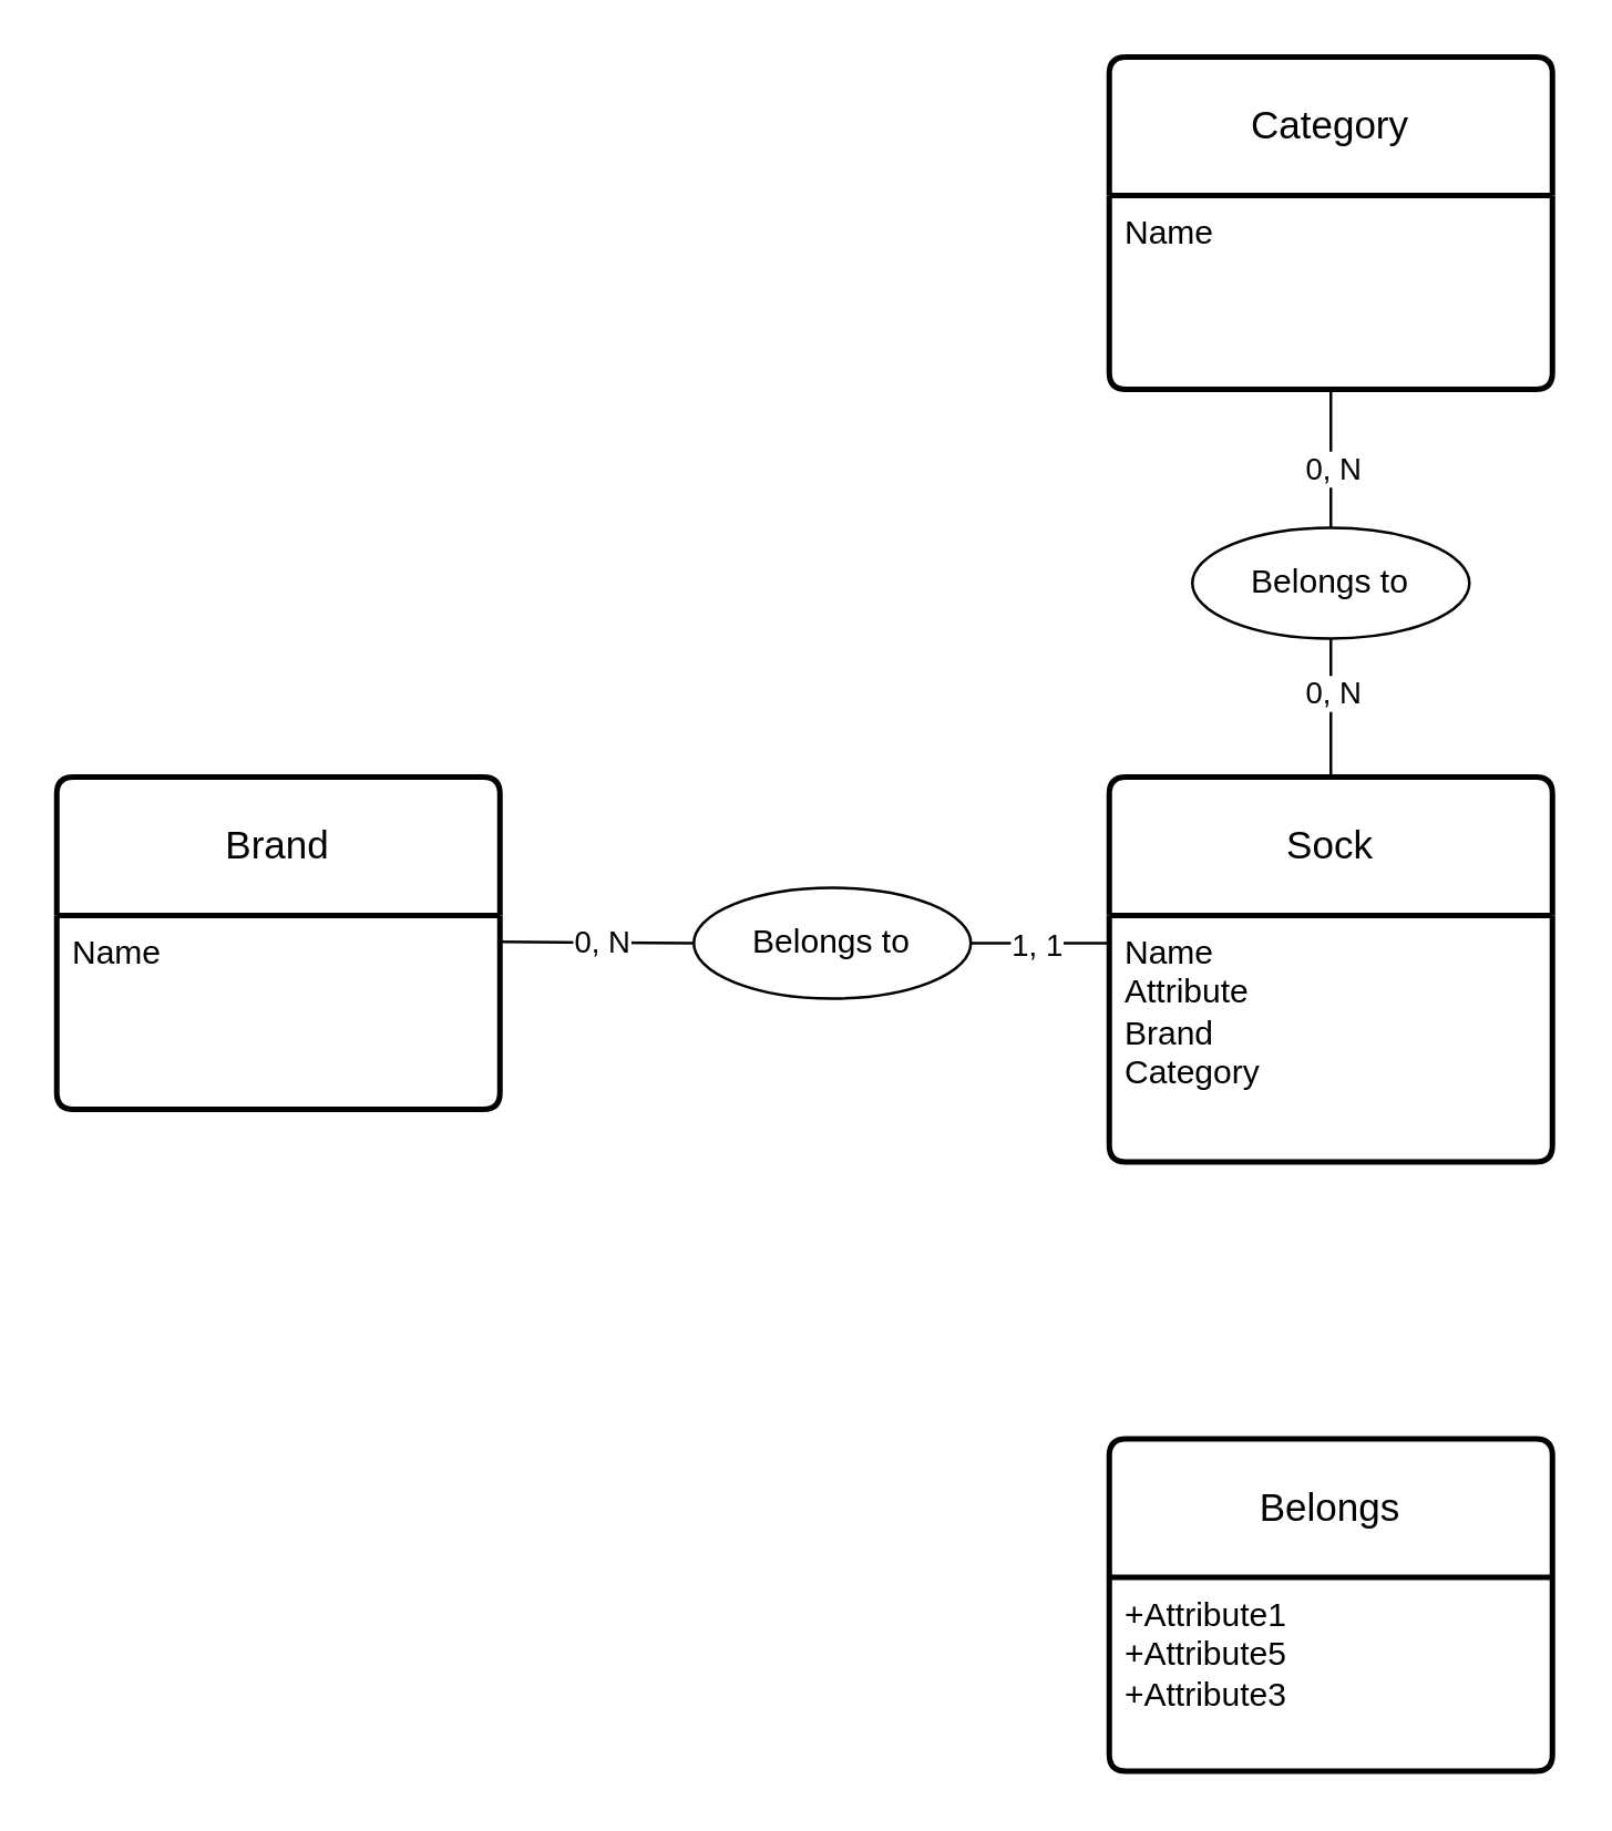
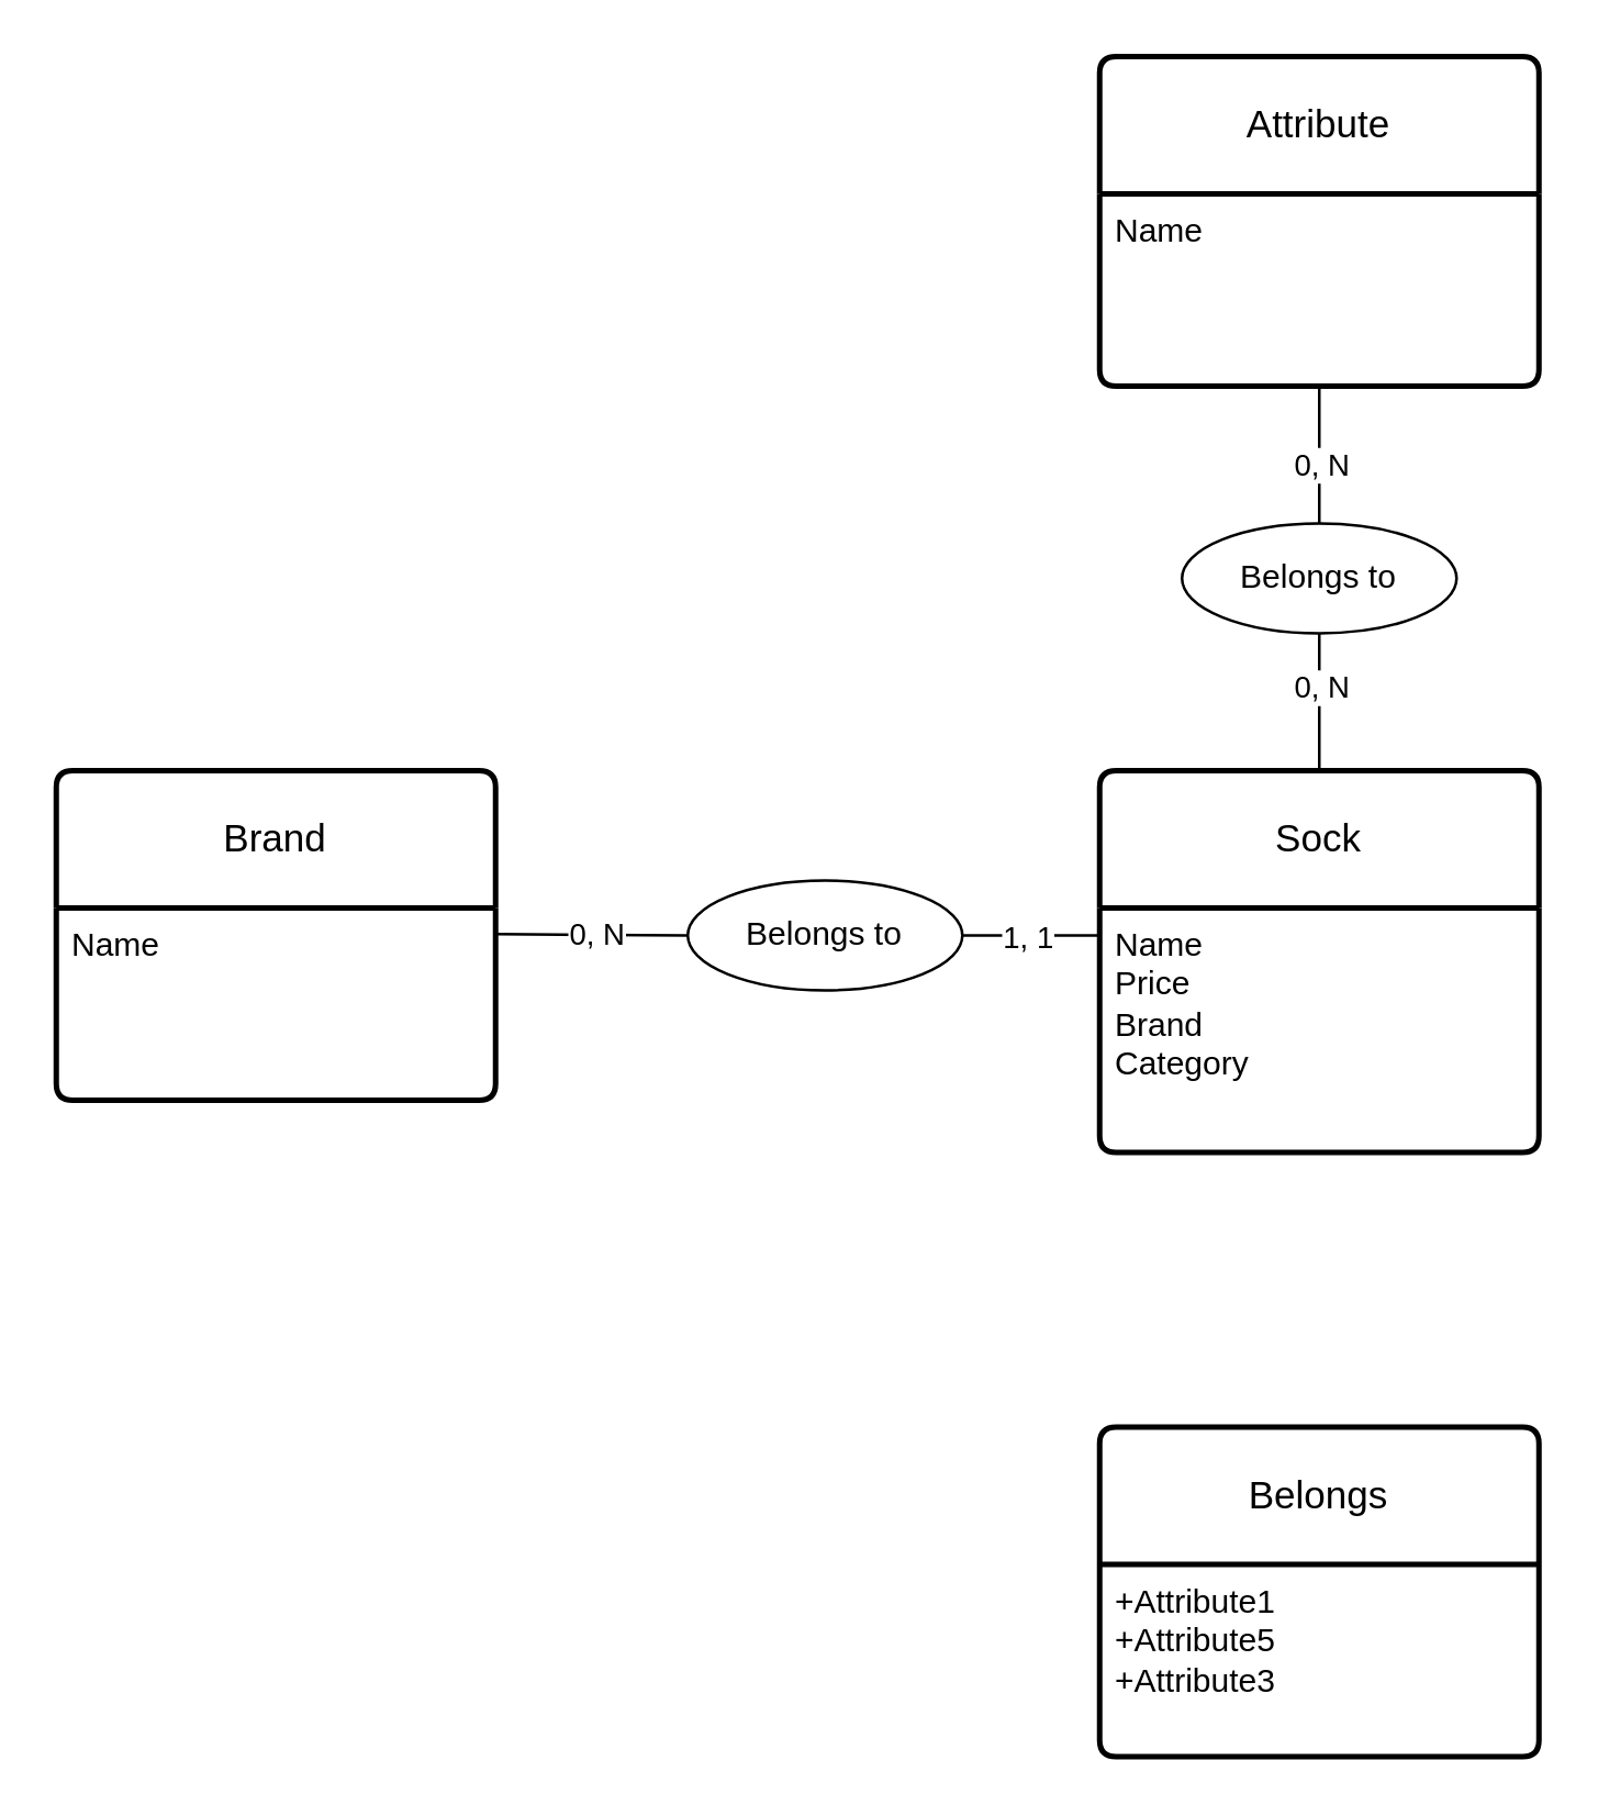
  <mxCell id="0" />
  <mxCell id="1" parent="0" />
  <mxCell id="2" value="Sock" style="swimlane;childLayout=stackLayout;horizontal=1;startSize=50;horizontalStack=0;rounded=1;fontSize=14;fontStyle=0;strokeWidth=2;resizeParent=0;resizeLast=1;shadow=0;dashed=0;align=center;arcSize=4;whiteSpace=wrap;html=1;" parent="1" vertex="1"><mxGeometry x="400" y="280" width="160" height="139" as="geometry" /></mxCell>
- <mxCell id="3" value="Name&lt;br&gt;Attribute&lt;br&gt;Brand&lt;br&gt;Category" style="align=left;strokeColor=none;fillColor=none;spacingLeft=4;fontSize=12;verticalAlign=top;resizable=0;rotatable=0;part=1;html=1;" parent="2" vertex="1"><mxGeometry y="50" width="160" height="89" as="geometry" /></mxCell>
+ <mxCell id="3" value="Name&lt;br&gt;Price&lt;br&gt;Brand&lt;br&gt;Category" style="align=left;strokeColor=none;fillColor=none;spacingLeft=4;fontSize=12;verticalAlign=top;resizable=0;rotatable=0;part=1;html=1;" parent="2" vertex="1"><mxGeometry y="50" width="160" height="89" as="geometry" /></mxCell>
  <mxCell id="4" value="Brand" style="swimlane;childLayout=stackLayout;horizontal=1;startSize=50;horizontalStack=0;rounded=1;fontSize=14;fontStyle=0;strokeWidth=2;resizeParent=0;resizeLast=1;shadow=0;dashed=0;align=center;arcSize=4;whiteSpace=wrap;html=1;" parent="1" vertex="1"><mxGeometry x="20" y="280" width="160" height="120" as="geometry" /></mxCell>
  <mxCell id="5" value="Name" style="align=left;strokeColor=none;fillColor=none;spacingLeft=4;fontSize=12;verticalAlign=top;resizable=0;rotatable=0;part=1;html=1;" parent="4" vertex="1"><mxGeometry y="50" width="160" height="70" as="geometry" /></mxCell>
  <mxCell id="6" value="" style="edgeStyle=none;html=1;strokeColor=default;startArrow=none;startFill=0;endArrow=none;endFill=0;" parent="1" source="7" target="16" edge="1"><mxGeometry relative="1" as="geometry" /></mxCell>
- <mxCell id="7" value="Category" style="swimlane;childLayout=stackLayout;horizontal=1;startSize=50;horizontalStack=0;rounded=1;fontSize=14;fontStyle=0;strokeWidth=2;resizeParent=0;resizeLast=1;shadow=0;dashed=0;align=center;arcSize=4;whiteSpace=wrap;html=1;" parent="1" vertex="1"><mxGeometry x="400" y="20" width="160" height="120" as="geometry" /></mxCell>
+ <mxCell id="7" value="Attribute" style="swimlane;childLayout=stackLayout;horizontal=1;startSize=50;horizontalStack=0;rounded=1;fontSize=14;fontStyle=0;strokeWidth=2;resizeParent=0;resizeLast=1;shadow=0;dashed=0;align=center;arcSize=4;whiteSpace=wrap;html=1;" parent="1" vertex="1"><mxGeometry x="400" y="20" width="160" height="120" as="geometry" /></mxCell>
  <mxCell id="8" value="Name" style="align=left;strokeColor=none;fillColor=none;spacingLeft=4;fontSize=12;verticalAlign=top;resizable=0;rotatable=0;part=1;html=1;" parent="7" vertex="1"><mxGeometry y="50" width="160" height="70" as="geometry" /></mxCell>
  <mxCell id="9" value="Belongs" style="swimlane;childLayout=stackLayout;horizontal=1;startSize=50;horizontalStack=0;rounded=1;fontSize=14;fontStyle=0;strokeWidth=2;resizeParent=0;resizeLast=1;shadow=0;dashed=0;align=center;arcSize=4;whiteSpace=wrap;html=1;" parent="1" vertex="1"><mxGeometry x="400" y="519" width="160" height="120" as="geometry" /></mxCell>
  <mxCell id="10" value="+Attribute1&#10;+Attribute5&#10;+Attribute3" style="align=left;strokeColor=none;fillColor=none;spacingLeft=4;fontSize=12;verticalAlign=top;resizable=0;rotatable=0;part=1;html=1;" parent="9" vertex="1"><mxGeometry y="50" width="160" height="70" as="geometry" /></mxCell>
  <mxCell id="11" value="Belongs to" style="ellipse;whiteSpace=wrap;html=1;align=center;" parent="1" vertex="1"><mxGeometry x="250" y="320" width="100" height="40" as="geometry" /></mxCell>
  <mxCell id="12" value="" style="endArrow=none;html=1;rounded=0;" parent="1" edge="1"><mxGeometry width="50" height="50" relative="1" as="geometry"><mxPoint x="250" y="340" as="sourcePoint" /><mxPoint x="180" y="339.5" as="targetPoint" /></mxGeometry></mxCell>
  <mxCell id="13" value="0, N" style="edgeLabel;html=1;align=center;verticalAlign=middle;resizable=0;points=[];" parent="12" vertex="1" connectable="0"><mxGeometry x="-0.028" y="-4" relative="1" as="geometry"><mxPoint y="4" as="offset" /></mxGeometry></mxCell>
  <mxCell id="14" value="" style="endArrow=none;html=1;rounded=0;" parent="1" edge="1"><mxGeometry width="50" height="50" relative="1" as="geometry"><mxPoint x="400" y="340" as="sourcePoint" /><mxPoint x="350" y="340" as="targetPoint" /></mxGeometry></mxCell>
  <mxCell id="15" value="1, 1" style="edgeLabel;html=1;align=center;verticalAlign=middle;resizable=0;points=[];" parent="14" vertex="1" connectable="0"><mxGeometry x="0.48" y="5" relative="1" as="geometry"><mxPoint x="10" y="-5" as="offset" /></mxGeometry></mxCell>
  <mxCell id="16" value="Belongs to" style="ellipse;whiteSpace=wrap;html=1;align=center;" parent="1" vertex="1"><mxGeometry x="430" y="190" width="100" height="40" as="geometry" /></mxCell>
  <mxCell id="17" value="" style="endArrow=none;html=1;rounded=0;entryX=0.5;entryY=1;entryDx=0;entryDy=0;" parent="1" target="16" edge="1"><mxGeometry width="50" height="50" relative="1" as="geometry"><mxPoint x="480" y="280" as="sourcePoint" /><mxPoint x="530" y="230" as="targetPoint" /></mxGeometry></mxCell>
  <mxCell id="18" value="0, N" style="edgeLabel;html=1;align=center;verticalAlign=middle;resizable=0;points=[];" parent="17" vertex="1" connectable="0"><mxGeometry x="-0.16" y="-2" relative="1" as="geometry"><mxPoint x="-2" y="-10" as="offset" /></mxGeometry></mxCell>
  <mxCell id="19" value="0, N" style="edgeLabel;html=1;align=center;verticalAlign=middle;resizable=0;points=[];" parent="1" vertex="1" connectable="0"><mxGeometry x="480" y="168.997" as="geometry" /></mxCell>
